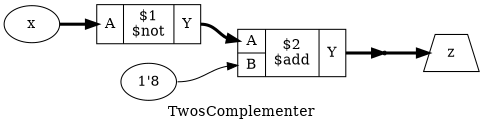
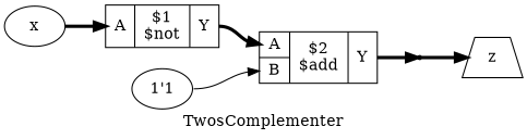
  digraph {
    label=TwosComplementer
    rankdir=LR
    remincross=true
    node [shape=ellipse]
    edge [color=black fontcolor=black headport="p5:w" style="setlinewidth(3)" tailport=e]
    n1 [color=black fontcolor=black label=z shape=trapezium]
    n2 [color=black fontcolor=black label=x]
    n3 [label="{{<p5> A}|$1\n$not|{<p7> Y}}" shape=record]
-   n4 [label="1'8"]
+   n4 [label="1'1"]
    n5 [label="{{<p5> A|<p6> B}|$2\n$add|{<p7> Y}}" shape=record]
    x1 [shape=point]
    n2 -> n3
    n3 -> n5 [tailport="p7:e"]
    n4 -> n5 [headport="p6:w" style=""]
    n5 -> x1 [headport=w tailport="p7:e"]
    x1 -> n1 [headport=w]
  }
